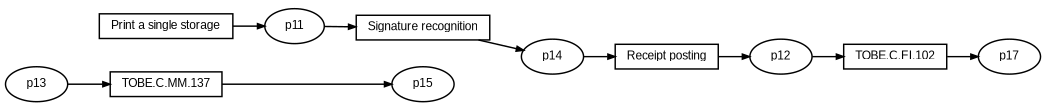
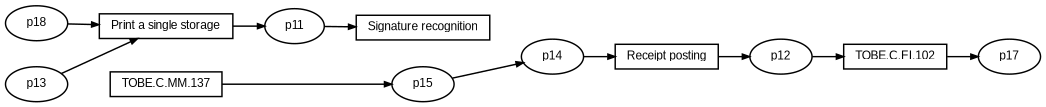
  digraph {
    fontname=Arial
    fontsize=8
    rankdir=LR
    ranksep=.3
    remincross=true
    node [fontname=Arial fontsize=8 shape=oval]
    edge [arrowsize=0.5]
+   n1 [height=.2 label=p18 width=.2]
    n2 [height=.2 label="Print a single storage" shape=box width=.2]
    n3 [height=.2 label="TOBE.C.FI.102" shape=box width=.2]
    n4 [height=.2 label=p17 width=.2]
    n5 [height=.2 label="Receipt posting" shape=box width=.2]
    n6 [height=.2 label=p12 width=.2]
    n7 [height=.2 label="Signature recognition" shape=box width=.2]
    n8 [height=.2 label=p14 width=.2]
    n9 [height=.2 label=p11 width=.2]
    n10 [height=.2 label="TOBE.C.MM.137" shape=box width=.2]
    n11 [height=.2 label=p15 width=.2]
    n12 [height=.2 label=p13 width=.2]
+   n1 -> n2
    n2 -> n9
    n3 -> n4
    n5 -> n6
    n6 -> n3
-   n7 -> n8
+   n11 -> n8
    n8 -> n5
    n9 -> n7
    n10 -> n11
-   n12 -> n10
+   n12 -> n2
  }
